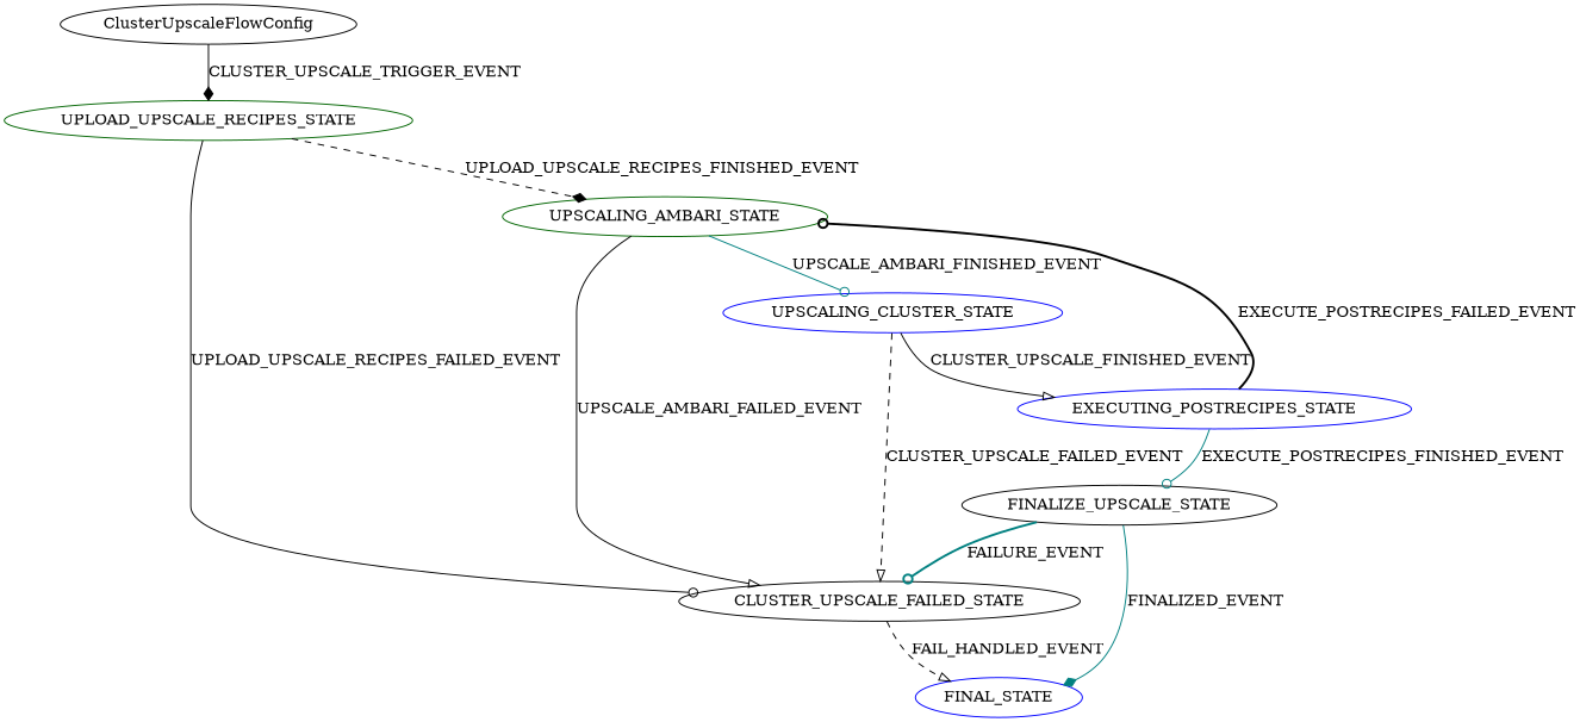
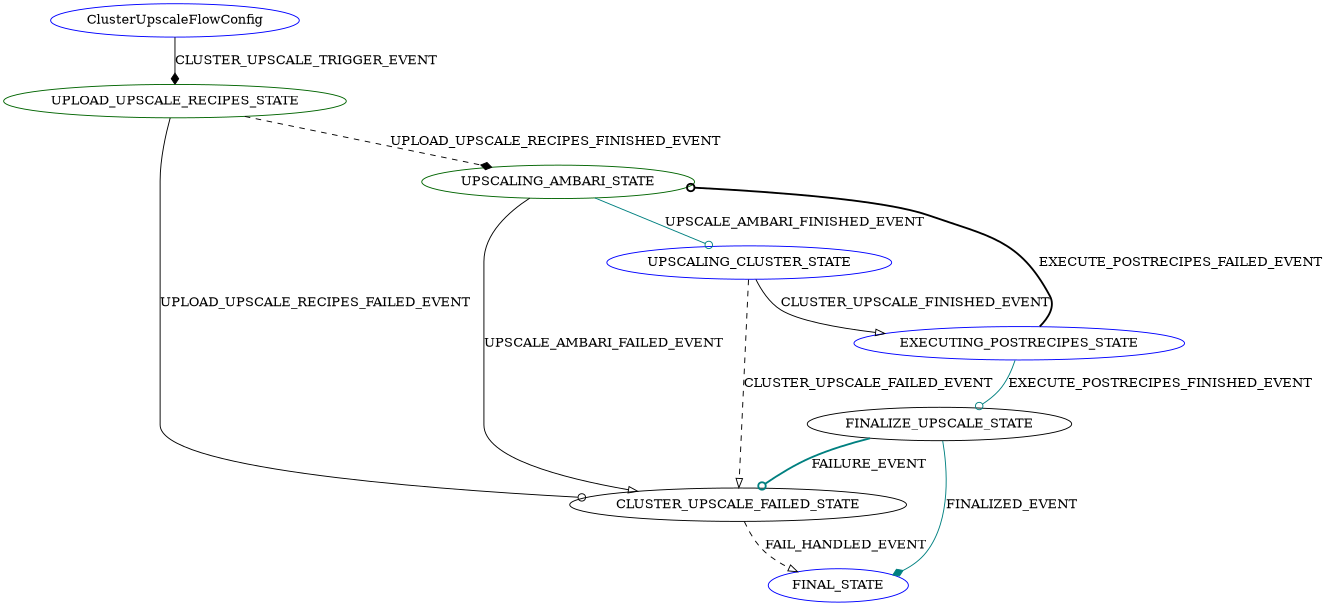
  digraph {
    node [color=black]
    edge [arrowhead=odot color=black style=solid]
-   n1 [label=ClusterUpscaleFlowConfig shape=ellipse]
+   n1 [color=blue label=ClusterUpscaleFlowConfig shape=ellipse]
    UPLOAD_UPSCALE_RECIPES_STATE [color=darkgreen]
    UPSCALING_AMBARI_STATE [color=darkgreen]
    CLUSTER_UPSCALE_FAILED_STATE
    UPSCALING_CLUSTER_STATE [color=blue]
    FINAL_STATE [color=blue]
    EXECUTING_POSTRECIPES_STATE [color=blue]
    FINALIZE_UPSCALE_STATE
    n1 -> UPLOAD_UPSCALE_RECIPES_STATE [arrowhead=diamond label=CLUSTER_UPSCALE_TRIGGER_EVENT]
    UPLOAD_UPSCALE_RECIPES_STATE -> UPSCALING_AMBARI_STATE [arrowhead=diamond label=UPLOAD_UPSCALE_RECIPES_FINISHED_EVENT style=dashed]
    UPLOAD_UPSCALE_RECIPES_STATE -> CLUSTER_UPSCALE_FAILED_STATE [label=UPLOAD_UPSCALE_RECIPES_FAILED_EVENT]
    UPSCALING_AMBARI_STATE -> CLUSTER_UPSCALE_FAILED_STATE [arrowhead=onormal label=UPSCALE_AMBARI_FAILED_EVENT]
    UPSCALING_AMBARI_STATE -> UPSCALING_CLUSTER_STATE [color=teal label=UPSCALE_AMBARI_FINISHED_EVENT]
    CLUSTER_UPSCALE_FAILED_STATE -> FINAL_STATE [arrowhead=onormal label=FAIL_HANDLED_EVENT style=dashed]
    UPSCALING_CLUSTER_STATE -> CLUSTER_UPSCALE_FAILED_STATE [arrowhead=onormal label=CLUSTER_UPSCALE_FAILED_EVENT style=dashed]
    UPSCALING_CLUSTER_STATE -> EXECUTING_POSTRECIPES_STATE [arrowhead=onormal label=CLUSTER_UPSCALE_FINISHED_EVENT]
    EXECUTING_POSTRECIPES_STATE -> UPSCALING_AMBARI_STATE [label=EXECUTE_POSTRECIPES_FAILED_EVENT style=bold]
    EXECUTING_POSTRECIPES_STATE -> FINALIZE_UPSCALE_STATE [color=teal label=EXECUTE_POSTRECIPES_FINISHED_EVENT]
    FINALIZE_UPSCALE_STATE -> CLUSTER_UPSCALE_FAILED_STATE [color=teal label=FAILURE_EVENT style=bold]
    FINALIZE_UPSCALE_STATE -> FINAL_STATE [arrowhead=diamond color=teal label=FINALIZED_EVENT]
  }
